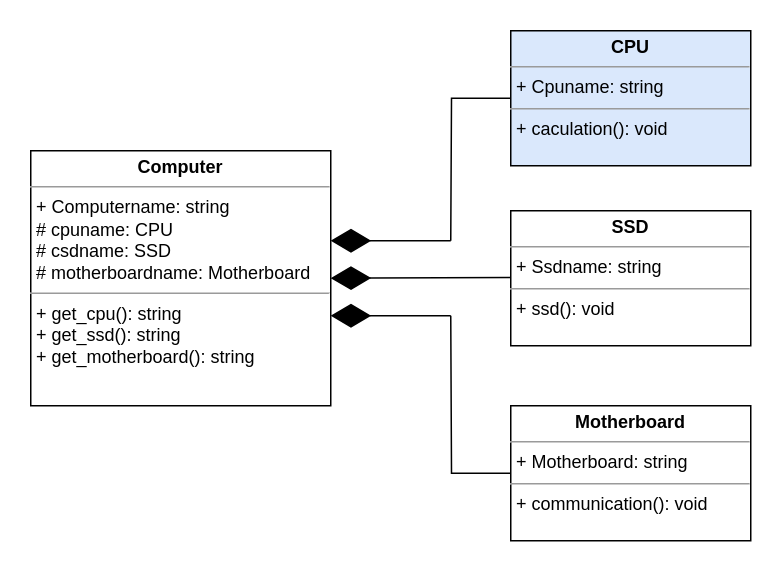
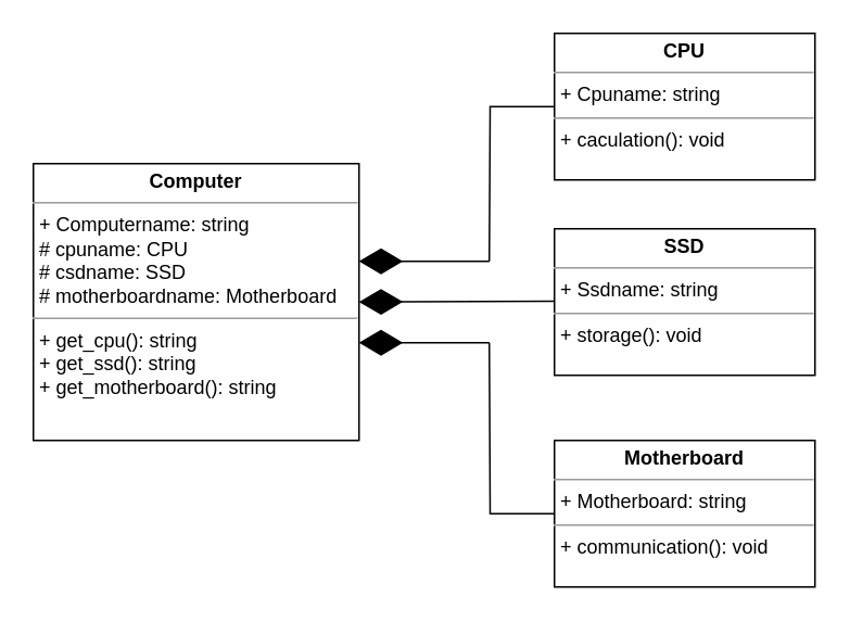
  <mxCell id="0" />
  <mxCell id="1" parent="0" />
  <mxCell id="2" value="&lt;p style=&quot;margin: 0px ; margin-top: 4px ; text-align: center&quot;&gt;&lt;b&gt;Computer&lt;/b&gt;&lt;/p&gt;&lt;hr size=&quot;1&quot;&gt;&lt;p style=&quot;margin: 0px ; margin-left: 4px&quot;&gt;+ Computername: string&lt;/p&gt;&lt;p style=&quot;margin: 0px ; margin-left: 4px&quot;&gt;# cpuname: CPU&lt;br&gt;&lt;/p&gt;&lt;p style=&quot;margin: 0px ; margin-left: 4px&quot;&gt;# csdname: SSD&lt;br&gt;&lt;/p&gt;&lt;p style=&quot;margin: 0px ; margin-left: 4px&quot;&gt;# motherboardname: Motherboard&lt;br&gt;&lt;/p&gt;&lt;hr size=&quot;1&quot;&gt;&lt;p style=&quot;margin: 0px ; margin-left: 4px&quot;&gt;+ get_cpu(): string&lt;/p&gt;&lt;p style=&quot;margin: 0px ; margin-left: 4px&quot;&gt;+ get_ssd(): string&lt;br&gt;&lt;/p&gt;&lt;p style=&quot;margin: 0px ; margin-left: 4px&quot;&gt;+ get_motherboard(): string&lt;br&gt;&lt;/p&gt;" style="verticalAlign=top;align=left;overflow=fill;fontSize=12;fontFamily=Helvetica;html=1;" parent="1" vertex="1"><mxGeometry x="20" y="100" width="200" height="170" as="geometry" /></mxCell>
  <mxCell id="3" style="edgeStyle=orthogonalEdgeStyle;rounded=0;orthogonalLoop=1;jettySize=auto;html=1;endArrow=none;endFill=0;" parent="1" source="4" edge="1"><mxGeometry relative="1" as="geometry"><mxPoint x="300" y="210" as="targetPoint" /></mxGeometry></mxCell>
  <mxCell id="4" value="&lt;p style=&quot;margin: 0px ; margin-top: 4px ; text-align: center&quot;&gt;&lt;b&gt;Motherboard&lt;/b&gt;&lt;/p&gt;&lt;hr size=&quot;1&quot;&gt;&lt;p style=&quot;margin: 0px ; margin-left: 4px&quot;&gt;+ Motherboard: string&lt;/p&gt;&lt;hr size=&quot;1&quot;&gt;&lt;p style=&quot;margin: 0px ; margin-left: 4px&quot;&gt;+ communication(): void&lt;/p&gt;" style="verticalAlign=top;align=left;overflow=fill;fontSize=12;fontFamily=Helvetica;html=1;" parent="1" vertex="1"><mxGeometry x="340" y="270" width="160" height="90" as="geometry" /></mxCell>
- <mxCell id="5" value="&lt;p style=&quot;margin: 0px ; margin-top: 4px ; text-align: center&quot;&gt;&lt;b&gt;SSD&lt;/b&gt;&lt;/p&gt;&lt;hr size=&quot;1&quot;&gt;&lt;p style=&quot;margin: 0px ; margin-left: 4px&quot;&gt;+ Ssdname: string&lt;/p&gt;&lt;hr size=&quot;1&quot;&gt;&lt;p style=&quot;margin: 0px ; margin-left: 4px&quot;&gt;+ ssd(): void&lt;/p&gt;" style="verticalAlign=top;align=left;overflow=fill;fontSize=12;fontFamily=Helvetica;html=1;" parent="1" vertex="1"><mxGeometry x="340" y="140" width="160" height="90" as="geometry" /></mxCell>
+ <mxCell id="5" value="&lt;p style=&quot;margin: 0px ; margin-top: 4px ; text-align: center&quot;&gt;&lt;b&gt;SSD&lt;/b&gt;&lt;/p&gt;&lt;hr size=&quot;1&quot;&gt;&lt;p style=&quot;margin: 0px ; margin-left: 4px&quot;&gt;+ Ssdname: string&lt;/p&gt;&lt;hr size=&quot;1&quot;&gt;&lt;p style=&quot;margin: 0px ; margin-left: 4px&quot;&gt;+ storage(): void&lt;/p&gt;" style="verticalAlign=top;align=left;overflow=fill;fontSize=12;fontFamily=Helvetica;html=1;" parent="1" vertex="1"><mxGeometry x="340" y="140" width="160" height="90" as="geometry" /></mxCell>
  <mxCell id="6" style="edgeStyle=orthogonalEdgeStyle;rounded=0;orthogonalLoop=1;jettySize=auto;html=1;endArrow=none;endFill=0;" parent="1" source="7" edge="1"><mxGeometry relative="1" as="geometry"><mxPoint x="300" y="160" as="targetPoint" /></mxGeometry></mxCell>
- <mxCell id="7" value="&lt;p style=&quot;margin: 0px ; margin-top: 4px ; text-align: center&quot;&gt;&lt;b&gt;CPU&lt;/b&gt;&lt;/p&gt;&lt;hr size=&quot;1&quot;&gt;&lt;p style=&quot;margin: 0px ; margin-left: 4px&quot;&gt;+ Cpuname: string&lt;/p&gt;&lt;hr size=&quot;1&quot;&gt;&lt;p style=&quot;margin: 0px ; margin-left: 4px&quot;&gt;+ caculation(): void&lt;/p&gt;" style="verticalAlign=top;align=left;overflow=fill;fontSize=12;fontFamily=Helvetica;html=1;fillColor=#dae8fc;" parent="1" vertex="1"><mxGeometry x="340" y="20" width="160" height="90" as="geometry" /></mxCell>
+ <mxCell id="7" value="&lt;p style=&quot;margin: 0px ; margin-top: 4px ; text-align: center&quot;&gt;&lt;b&gt;CPU&lt;/b&gt;&lt;/p&gt;&lt;hr size=&quot;1&quot;&gt;&lt;p style=&quot;margin: 0px ; margin-left: 4px&quot;&gt;+ Cpuname: string&lt;/p&gt;&lt;hr size=&quot;1&quot;&gt;&lt;p style=&quot;margin: 0px ; margin-left: 4px&quot;&gt;+ caculation(): void&lt;/p&gt;" style="verticalAlign=top;align=left;overflow=fill;fontSize=12;fontFamily=Helvetica;html=1;" parent="1" vertex="1"><mxGeometry x="340" y="20" width="160" height="90" as="geometry" /></mxCell>
  <mxCell id="8" value="" style="endArrow=diamondThin;endFill=1;endSize=24;html=1;entryX=1;entryY=0.5;entryDx=0;entryDy=0;" parent="1" target="2" edge="1"><mxGeometry width="160" relative="1" as="geometry"><mxPoint x="340" y="184.5" as="sourcePoint" /><mxPoint x="260" y="184.5" as="targetPoint" /></mxGeometry></mxCell>
  <mxCell id="9" value="" style="endArrow=diamondThin;endFill=1;endSize=24;html=1;" parent="1" edge="1"><mxGeometry width="160" relative="1" as="geometry"><mxPoint x="300" y="160" as="sourcePoint" /><mxPoint x="220" y="160" as="targetPoint" /></mxGeometry></mxCell>
  <mxCell id="10" value="" style="endArrow=diamondThin;endFill=1;endSize=24;html=1;" parent="1" edge="1"><mxGeometry width="160" relative="1" as="geometry"><mxPoint x="300" y="210" as="sourcePoint" /><mxPoint x="220" y="210" as="targetPoint" /></mxGeometry></mxCell>
